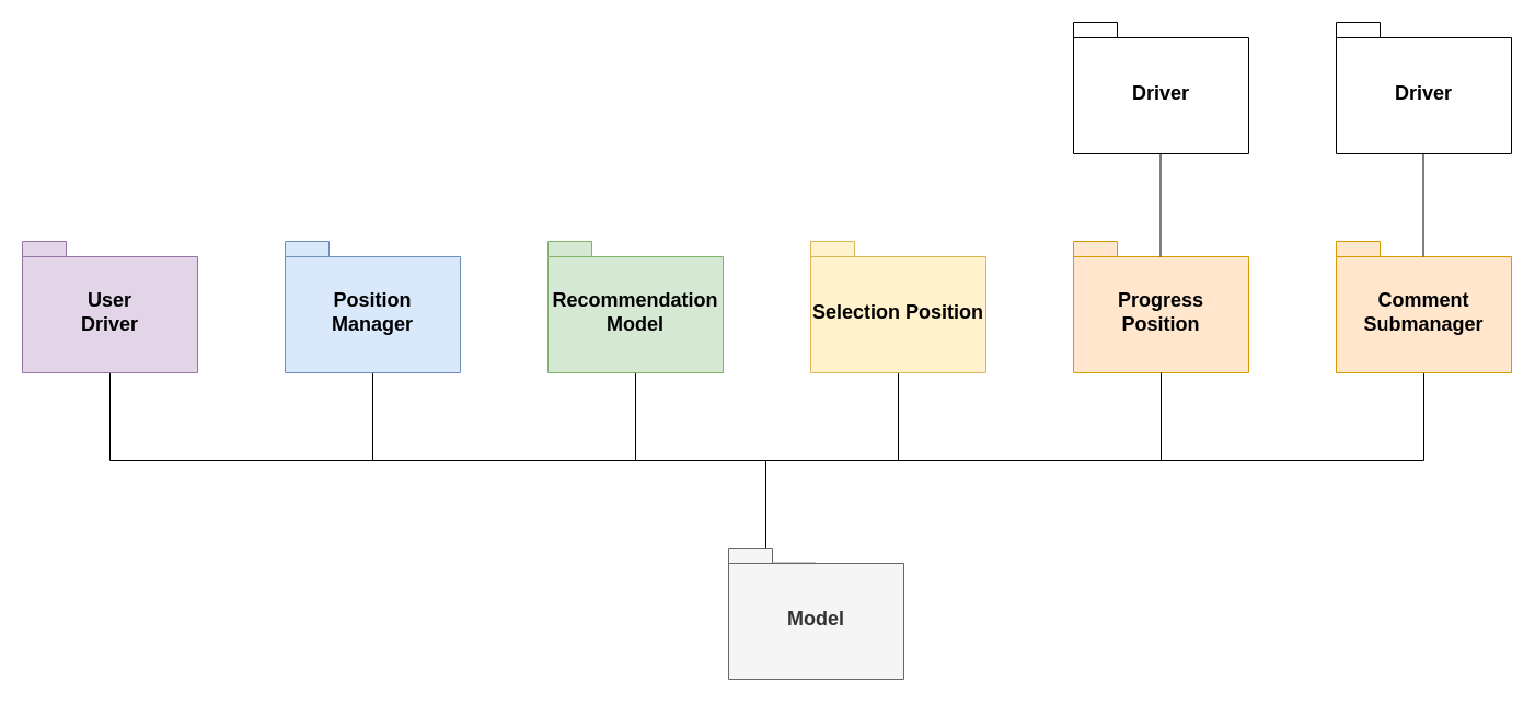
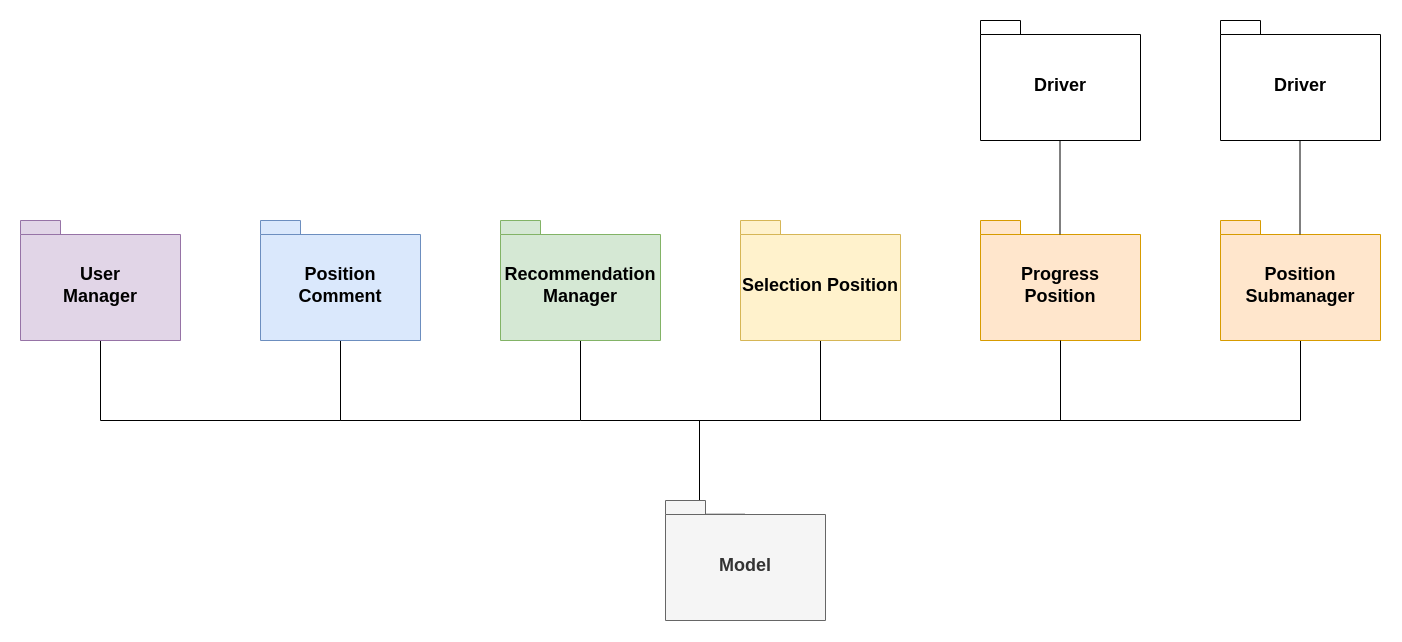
  <mxCell id="0" />
  <mxCell id="1" parent="0" />
  <mxCell id="2" style="edgeStyle=orthogonalEdgeStyle;rounded=0;orthogonalLoop=1;jettySize=auto;html=1;exitX=0.497;exitY=0.115;exitDx=0;exitDy=0;exitPerimeter=0;endArrow=none;endFill=0;" edge="1" parent="1" source="3" target="15"><mxGeometry relative="1" as="geometry"><Array as="points"><mxPoint x="699" y="420" /><mxPoint x="1300" y="420" /></Array></mxGeometry></mxCell>
  <mxCell id="3" value="Model" style="shape=folder;fontStyle=1;spacingTop=10;tabWidth=40;tabHeight=14;tabPosition=left;html=1;whiteSpace=wrap;color=#808080;fontSize=18;fillColor=#f5f5f5;fontColor=#333333;strokeColor=#666666;" vertex="1" parent="1"><mxGeometry x="665" y="500" width="160" height="120" as="geometry" /></mxCell>
  <mxCell id="4" value="" style="endArrow=none;html=1;rounded=0;entryX=0.5;entryY=1;entryDx=0;entryDy=0;entryPerimeter=0;fontSize=18;" edge="1" parent="1"><mxGeometry width="50" height="50" relative="1" as="geometry"><mxPoint x="700" y="420" as="sourcePoint" /><mxPoint x="580" y="340" as="targetPoint" /><Array as="points"><mxPoint x="580" y="420" /></Array></mxGeometry></mxCell>
  <mxCell id="5" value="" style="endArrow=none;html=1;rounded=0;entryX=0.5;entryY=1;entryDx=0;entryDy=0;entryPerimeter=0;fontSize=18;" edge="1" parent="1"><mxGeometry width="50" height="50" relative="1" as="geometry"><mxPoint x="700" y="420" as="sourcePoint" /><mxPoint x="820" y="340" as="targetPoint" /><Array as="points"><mxPoint x="820" y="420" /></Array></mxGeometry></mxCell>
  <mxCell id="6" value="" style="endArrow=none;html=1;rounded=0;entryX=0.5;entryY=1;entryDx=0;entryDy=0;entryPerimeter=0;fontSize=18;" edge="1" parent="1"><mxGeometry width="50" height="50" relative="1" as="geometry"><mxPoint x="340" y="420" as="sourcePoint" /><mxPoint x="100" y="340" as="targetPoint" /><Array as="points"><mxPoint x="100" y="420" /></Array></mxGeometry></mxCell>
  <mxCell id="7" value="" style="endArrow=none;html=1;rounded=0;fontSize=18;" edge="1" parent="1"><mxGeometry width="50" height="50" relative="1" as="geometry"><mxPoint x="340" y="420" as="sourcePoint" /><mxPoint x="580" y="420" as="targetPoint" /></mxGeometry></mxCell>
  <mxCell id="8" value="" style="endArrow=none;html=1;rounded=0;entryX=0.5;entryY=1;entryDx=0;entryDy=0;entryPerimeter=0;fontSize=18;" edge="1" parent="1"><mxGeometry width="50" height="50" relative="1" as="geometry"><mxPoint x="460" y="420" as="sourcePoint" /><mxPoint x="340" y="340" as="targetPoint" /><Array as="points"><mxPoint x="340" y="420" /></Array></mxGeometry></mxCell>
- <mxCell id="9" value="Position&lt;div&gt;Manager&lt;/div&gt;" style="shape=folder;fontStyle=1;spacingTop=10;tabWidth=40;tabHeight=14;tabPosition=left;html=1;whiteSpace=wrap;color=#808080;fontSize=18;fillColor=#dae8fc;strokeColor=#6c8ebf;" vertex="1" parent="1"><mxGeometry x="260" y="220" width="160" height="120" as="geometry" /></mxCell>
- <mxCell id="10" value="Recommendation Model" style="shape=folder;fontStyle=1;spacingTop=10;tabWidth=40;tabHeight=14;tabPosition=left;html=1;whiteSpace=wrap;color=#808080;fontSize=18;fillColor=#d5e8d4;strokeColor=#82b366;" vertex="1" parent="1"><mxGeometry x="500" y="220" width="160" height="120" as="geometry" /></mxCell>
+ <mxCell id="9" value="Position&lt;div&gt;Comment&lt;/div&gt;" style="shape=folder;fontStyle=1;spacingTop=10;tabWidth=40;tabHeight=14;tabPosition=left;html=1;whiteSpace=wrap;color=#808080;fontSize=18;fillColor=#dae8fc;strokeColor=#6c8ebf;" vertex="1" parent="1"><mxGeometry x="260" y="220" width="160" height="120" as="geometry" /></mxCell>
+ <mxCell id="10" value="Recommendation Manager" style="shape=folder;fontStyle=1;spacingTop=10;tabWidth=40;tabHeight=14;tabPosition=left;html=1;whiteSpace=wrap;color=#808080;fontSize=18;fillColor=#d5e8d4;strokeColor=#82b366;" vertex="1" parent="1"><mxGeometry x="500" y="220" width="160" height="120" as="geometry" /></mxCell>
  <mxCell id="11" value="Selection Position" style="shape=folder;fontStyle=1;spacingTop=10;tabWidth=40;tabHeight=14;tabPosition=left;html=1;whiteSpace=wrap;color=#808080;fontSize=18;fillColor=#fff2cc;strokeColor=#d6b656;" vertex="1" parent="1"><mxGeometry x="740" y="220" width="160" height="120" as="geometry" /></mxCell>
- <mxCell id="12" value="User&lt;div&gt;Driver&lt;/div&gt;" style="shape=folder;fontStyle=1;spacingTop=10;tabWidth=40;tabHeight=14;tabPosition=left;html=1;whiteSpace=wrap;color=#808080;fontSize=18;fillColor=#e1d5e7;strokeColor=#9673a6;" vertex="1" parent="1"><mxGeometry x="20" y="220" width="160" height="120" as="geometry" /></mxCell>
+ <mxCell id="12" value="User&lt;div&gt;Manager&lt;/div&gt;" style="shape=folder;fontStyle=1;spacingTop=10;tabWidth=40;tabHeight=14;tabPosition=left;html=1;whiteSpace=wrap;color=#808080;fontSize=18;fillColor=#e1d5e7;strokeColor=#9673a6;" vertex="1" parent="1"><mxGeometry x="20" y="220" width="160" height="120" as="geometry" /></mxCell>
  <mxCell id="13" value="Driver" style="shape=folder;fontStyle=1;spacingTop=10;tabWidth=40;tabHeight=14;tabPosition=left;html=1;whiteSpace=wrap;fontSize=18;" vertex="1" parent="1"><mxGeometry x="1220" y="20" width="160" height="120" as="geometry" /></mxCell>
  <mxCell id="14" value="Driver" style="shape=folder;fontStyle=1;spacingTop=10;tabWidth=40;tabHeight=14;tabPosition=left;html=1;whiteSpace=wrap;fontSize=18;" vertex="1" parent="1"><mxGeometry x="980" y="20" width="160" height="120" as="geometry" /></mxCell>
- <mxCell id="15" value="Comment&lt;div&gt;Submanager&lt;/div&gt;" style="shape=folder;fontStyle=1;spacingTop=10;tabWidth=40;tabHeight=14;tabPosition=left;html=1;whiteSpace=wrap;color=#808080;fontSize=18;fillColor=#ffe6cc;strokeColor=#d79b00;" vertex="1" parent="1"><mxGeometry x="1220" y="220" width="160" height="120" as="geometry" /></mxCell>
+ <mxCell id="15" value="Position&lt;div&gt;Submanager&lt;/div&gt;" style="shape=folder;fontStyle=1;spacingTop=10;tabWidth=40;tabHeight=14;tabPosition=left;html=1;whiteSpace=wrap;color=#808080;fontSize=18;fillColor=#ffe6cc;strokeColor=#d79b00;" vertex="1" parent="1"><mxGeometry x="1220" y="220" width="160" height="120" as="geometry" /></mxCell>
  <mxCell id="16" value="Progress&lt;div&gt;Position&lt;/div&gt;" style="shape=folder;fontStyle=1;spacingTop=10;tabWidth=40;tabHeight=14;tabPosition=left;html=1;whiteSpace=wrap;color=#808080;fontSize=18;fillColor=#ffe6cc;strokeColor=#d79b00;" vertex="1" parent="1"><mxGeometry x="980" y="220" width="160" height="120" as="geometry" /></mxCell>
  <mxCell id="17" value="&lt;span style=&quot;caret-color: rgba(0, 0, 0, 0); color: rgba(0, 0, 0, 0); font-family: monospace; font-size: 0px; text-align: start; background-color: rgb(251, 251, 251);&quot;&gt;%3CmxGraphModel%3E%3Croot%3E%3CmxCell%20id%3D%220%22%2F%3E%3CmxCell%20id%3D%221%22%20parent%3D%220%22%2F%3E%3CmxCell%20id%3D%222%22%20value%3D%22%22%20style%3D%22endArrow%3Dnone%3Bhtml%3D1%3Brounded%3D0%3BentryX%3D0.5%3BentryY%3D1%3BentryDx%3D0%3BentryDy%3D0%3BentryPerimeter%3D0%3BexitX%3D0.498%3BexitY%3D0.117%3BexitDx%3D0%3BexitDy%3D0%3BexitPerimeter%3D0%3BfontSize%3D18%3B%22%20edge%3D%221%22%20parent%3D%221%22%3E%3CmxGeometry%20width%3D%2250%22%20height%3D%2250%22%20relative%3D%221%22%20as%3D%22geometry%22%3E%3CmxPoint%20x%3D%22359.5%22%20y%3D%22414%22%20as%3D%22sourcePoint%22%2F%3E%3CmxPoint%20x%3D%22359.5%22%20y%3D%22320%22%20as%3D%22targetPoint%22%2F%3E%3C%2FmxGeometry%3E%3C%2FmxCell%3E%3C%2Froot%3E%3C%2FmxGraphModel%3E&lt;/span&gt;" style="endArrow=none;html=1;rounded=0;entryX=0.5;entryY=1;entryDx=0;entryDy=0;entryPerimeter=0;exitX=0.498;exitY=0.117;exitDx=0;exitDy=0;exitPerimeter=0;fontSize=18;" edge="1" parent="1"><mxGeometry width="50" height="50" relative="1" as="geometry"><mxPoint x="1299.5" y="234" as="sourcePoint" /><mxPoint x="1299.5" y="140" as="targetPoint" /></mxGeometry></mxCell>
  <mxCell id="18" value="" style="endArrow=none;html=1;rounded=0;entryX=0.5;entryY=1;entryDx=0;entryDy=0;entryPerimeter=0;exitX=0.498;exitY=0.117;exitDx=0;exitDy=0;exitPerimeter=0;fontSize=18;" edge="1" parent="1"><mxGeometry width="50" height="50" relative="1" as="geometry"><mxPoint x="1059.5" y="234" as="sourcePoint" /><mxPoint x="1059.5" y="140" as="targetPoint" /></mxGeometry></mxCell>
  <mxCell id="19" style="edgeStyle=orthogonalEdgeStyle;rounded=0;orthogonalLoop=1;jettySize=auto;html=1;entryX=0.5;entryY=1;entryDx=0;entryDy=0;entryPerimeter=0;endArrow=none;endFill=0;" edge="1" parent="1" target="16"><mxGeometry relative="1" as="geometry"><mxPoint x="700" y="420" as="sourcePoint" /><Array as="points"><mxPoint x="700" y="420" /><mxPoint x="1060" y="420" /></Array></mxGeometry></mxCell>
